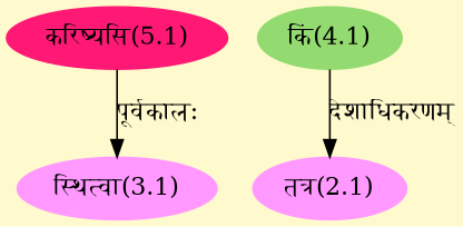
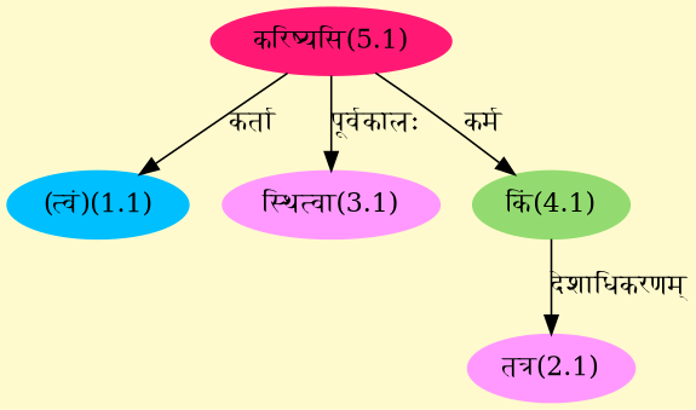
  digraph {
    bgcolor=lemonchiffon1
    compound=true
    rankdir=BT
    node [color="#FF99FF" style=filled]
    edge [dir=back]
+   n1 [color="#00BFFF" label="(त्वं)(1.1)"]
    n2 [color="#FF1975" label="करिष्यसि(5.1)"]
    n3 [label="स्थित्वा(3.1)"]
    n4 [label="तत्र(2.1)"]
    n5 [color="#93DB70" label="किं(4.1)"]
+   n1 -> n2 [label="कर्ता"]
    n3 -> n2 [label="पूर्वकालः"]
    n4 -> n5 [label="देशाधिकरणम्"]
+   n5 -> n2 [label="कर्म"]
  }
